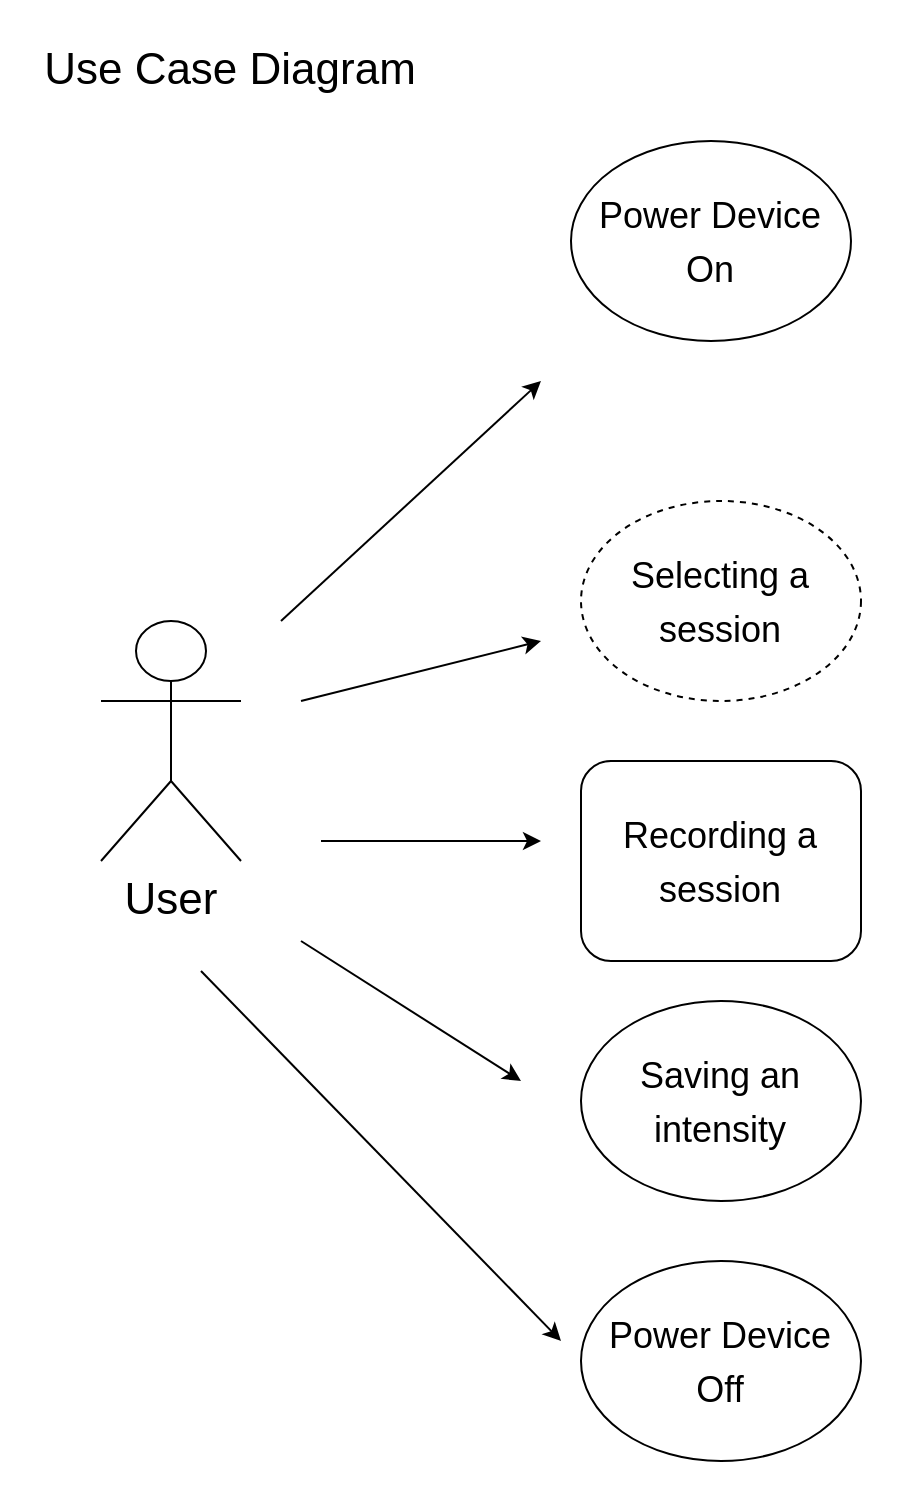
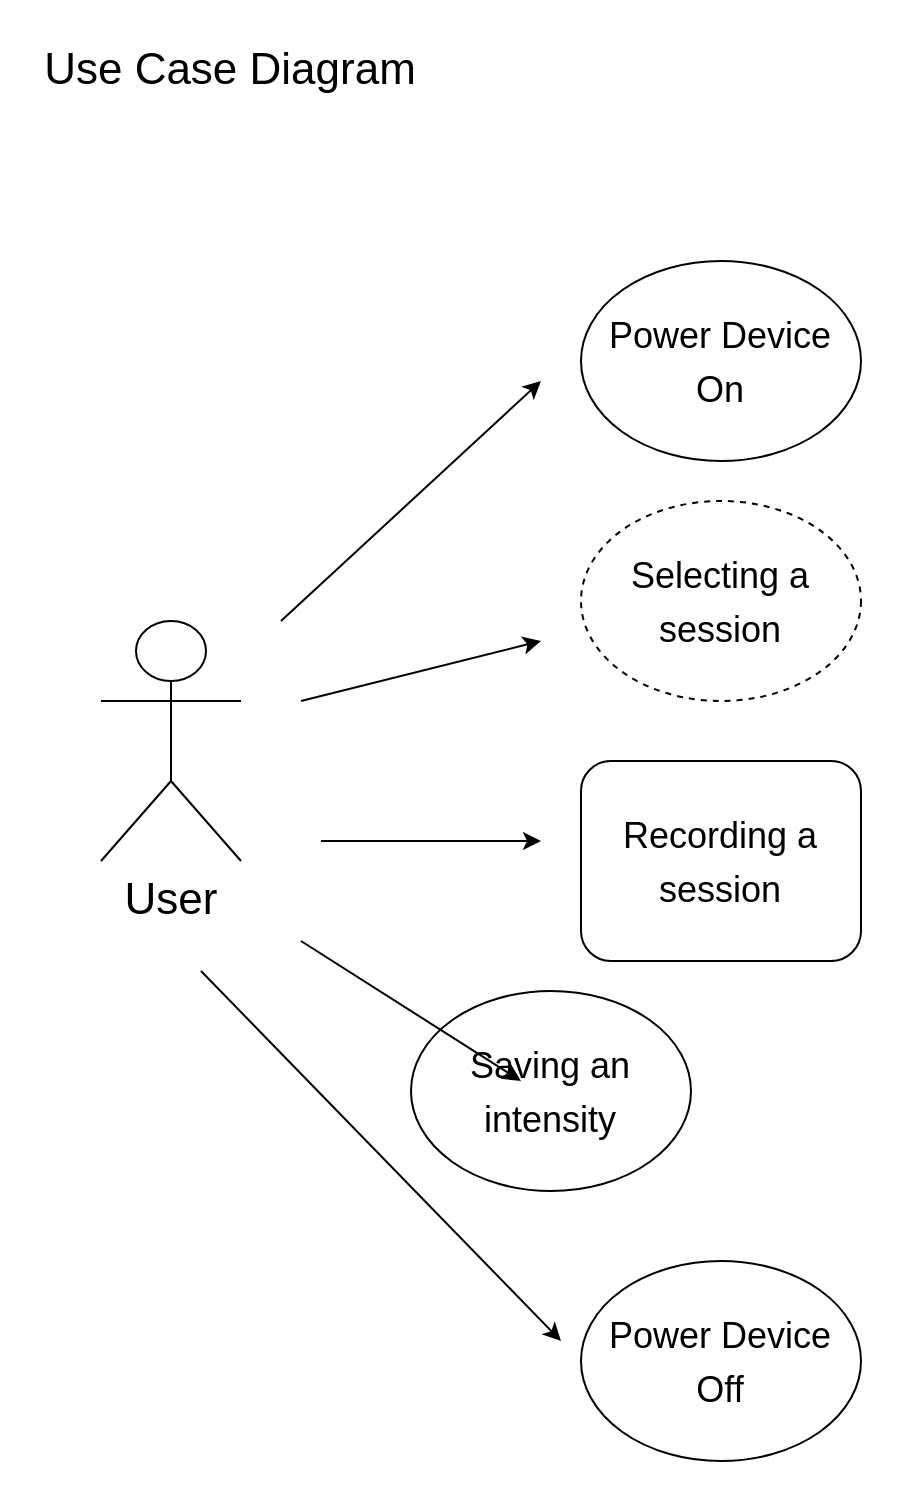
  <mxCell id="0" />
  <mxCell id="1" parent="0" />
  <mxCell id="2" value="&lt;font style=&quot;font-size: 22px&quot;&gt;Use Case Diagram&lt;/font&gt;" style="text;html=1;strokeColor=none;fillColor=none;align=center;verticalAlign=middle;whiteSpace=wrap;rounded=0;" vertex="1" parent="1"><mxGeometry x="20" y="20" width="190" height="30" as="geometry" /></mxCell>
  <mxCell id="3" value="User" style="shape=umlActor;verticalLabelPosition=bottom;verticalAlign=top;html=1;outlineConnect=0;fontSize=22;" vertex="1" parent="1"><mxGeometry x="50" y="310" width="70" height="120" as="geometry" /></mxCell>
- <mxCell id="4" value="&lt;font style=&quot;font-size: 18px&quot;&gt;Power Device On&lt;/font&gt;" style="ellipse;whiteSpace=wrap;html=1;fontSize=22;" vertex="1" parent="1"><mxGeometry x="285" y="70" width="140" height="100" as="geometry" /></mxCell>
+ <mxCell id="4" value="&lt;font style=&quot;font-size: 18px&quot;&gt;Power Device On&lt;/font&gt;" style="ellipse;whiteSpace=wrap;html=1;fontSize=22;" vertex="1" parent="1"><mxGeometry x="290" y="130" width="140" height="100" as="geometry" /></mxCell>
  <mxCell id="5" value="&lt;font style=&quot;font-size: 18px&quot;&gt;Power Device Off&lt;/font&gt;" style="ellipse;whiteSpace=wrap;html=1;fontSize=22;" vertex="1" parent="1"><mxGeometry x="290" y="630" width="140" height="100" as="geometry" /></mxCell>
  <mxCell id="6" value="&lt;font style=&quot;font-size: 18px&quot;&gt;Selecting a session&lt;/font&gt;" style="ellipse;whiteSpace=wrap;html=1;fontSize=22;dashed=1;" vertex="1" parent="1"><mxGeometry x="290" y="250" width="140" height="100" as="geometry" /></mxCell>
  <mxCell id="7" value="&lt;font style=&quot;font-size: 18px&quot;&gt;Recording a session&lt;/font&gt;" style="whiteSpace=wrap;html=1;fontSize=22;rounded=1;" vertex="1" parent="1"><mxGeometry x="290" y="380" width="140" height="100" as="geometry" /></mxCell>
- <mxCell id="8" value="&lt;font style=&quot;font-size: 18px&quot;&gt;Saving an intensity&lt;/font&gt;" style="ellipse;whiteSpace=wrap;html=1;fontSize=22;" vertex="1" parent="1"><mxGeometry x="290" y="500" width="140" height="100" as="geometry" /></mxCell>
+ <mxCell id="8" value="&lt;font style=&quot;font-size: 18px&quot;&gt;Saving an intensity&lt;/font&gt;" style="ellipse;whiteSpace=wrap;html=1;fontSize=22;" vertex="1" parent="1"><mxGeometry x="205" y="495" width="140" height="100" as="geometry" /></mxCell>
  <mxCell id="9" value="" style="endArrow=classic;html=1;rounded=0;fontSize=18;" edge="1" parent="1"><mxGeometry width="50" height="50" relative="1" as="geometry"><mxPoint x="140" y="310" as="sourcePoint" /><mxPoint x="270" y="190" as="targetPoint" /></mxGeometry></mxCell>
  <mxCell id="10" value="" style="endArrow=classic;html=1;rounded=0;fontSize=18;" edge="1" parent="1"><mxGeometry width="50" height="50" relative="1" as="geometry"><mxPoint x="150" y="350" as="sourcePoint" /><mxPoint x="270" y="320" as="targetPoint" /></mxGeometry></mxCell>
  <mxCell id="11" value="" style="endArrow=classic;html=1;rounded=0;fontSize=18;" edge="1" parent="1"><mxGeometry width="50" height="50" relative="1" as="geometry"><mxPoint x="160" y="420" as="sourcePoint" /><mxPoint x="270" y="420" as="targetPoint" /></mxGeometry></mxCell>
  <mxCell id="12" value="" style="endArrow=classic;html=1;rounded=0;fontSize=18;" edge="1" parent="1"><mxGeometry width="50" height="50" relative="1" as="geometry"><mxPoint x="150" y="470" as="sourcePoint" /><mxPoint x="260" y="540" as="targetPoint" /></mxGeometry></mxCell>
  <mxCell id="13" value="" style="endArrow=classic;html=1;rounded=0;fontSize=18;" edge="1" parent="1"><mxGeometry width="50" height="50" relative="1" as="geometry"><mxPoint x="100" y="485" as="sourcePoint" /><mxPoint x="280" y="670" as="targetPoint" /></mxGeometry></mxCell>
